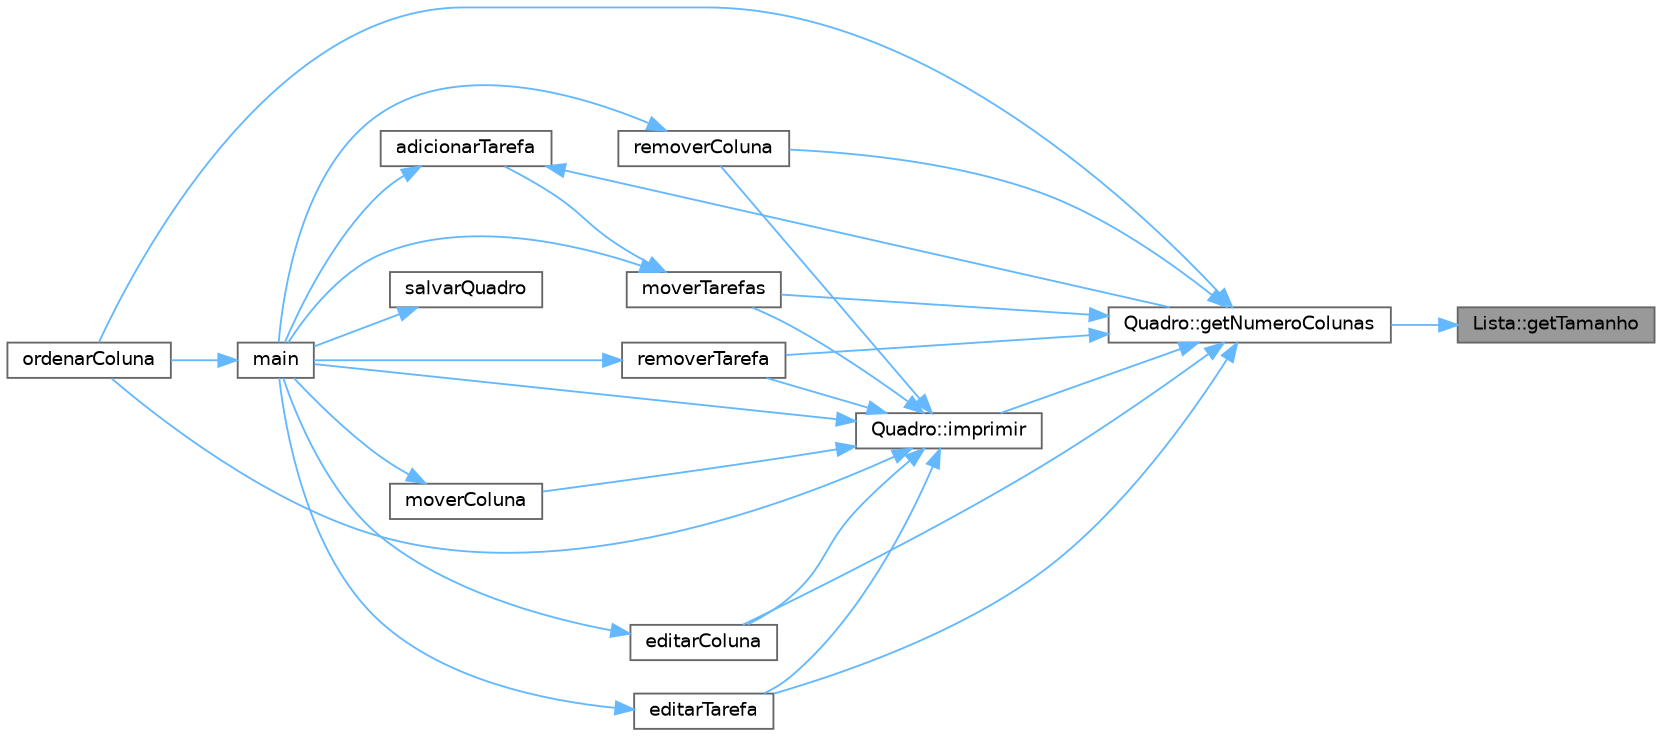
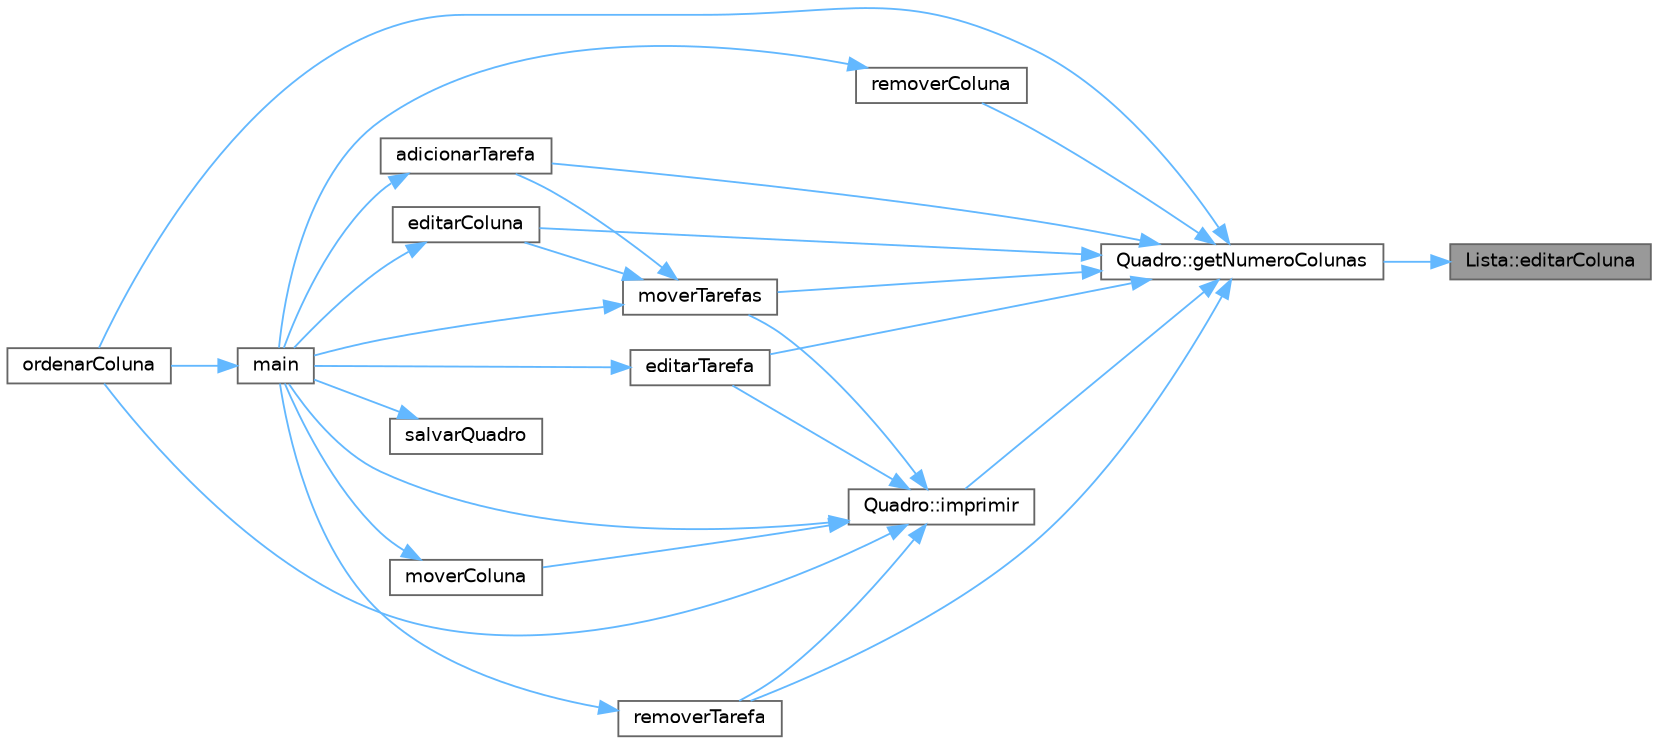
  digraph {
    rankdir=RL
    node [color=grey40 fillcolor=white fontname=Helvetica fontsize=10 shape=box style=filled]
    edge [color=steelblue1 dir=back fontname=Helvetica fontsize=10 labelfontname=Helvetica labelfontsize=10 style=solid]
-   n1 [color=gray40 fillcolor=grey60 fontcolor=black height=0.2 label="Lista::getTamanho" width=0.4]
+   n1 [color=gray40 fillcolor=grey60 fontcolor=black height=0.2 label="Lista::editarColuna" width=0.4]
    n2 [height=0.2 label="Quadro::getNumeroColunas" width=0.4]
    n3 [height=0.2 label=adicionarTarefa width=0.4]
    n4 [height=0.2 label=editarColuna width=0.4]
    n5 [height=0.2 label=editarTarefa width=0.4]
    n6 [height=0.2 label="Quadro::imprimir" width=0.4]
    n7 [height=0.2 label=moverTarefas width=0.4]
    n8 [height=0.2 label=ordenarColuna width=0.4]
    n9 [height=0.2 label=removerColuna width=0.4]
    n10 [height=0.2 label=removerTarefa width=0.4]
    n11 [height=0.2 label=main width=0.4]
    n12 [height=0.2 label=moverColuna width=0.4]
    n13 [height=0.2 label=salvarQuadro width=0.4]
    n1 -> n2
-   n3 -> n2
+   n2 -> n3
    n2 -> n4
    n2 -> n5
    n2 -> n6
    n2 -> n7
    n2 -> n8
    n2 -> n9
    n2 -> n10
    n3 -> n11
    n4 -> n11
    n5 -> n11
-   n6 -> n4
+   n7 -> n4
    n6 -> n5
    n6 -> n7
    n6 -> n8
-   n6 -> n9
    n6 -> n10
    n6 -> n11
    n6 -> n12
    n7 -> n3
    n7 -> n11
    n9 -> n11
    n10 -> n11
    n11 -> n8
    n12 -> n11
    n13 -> n11
  }
